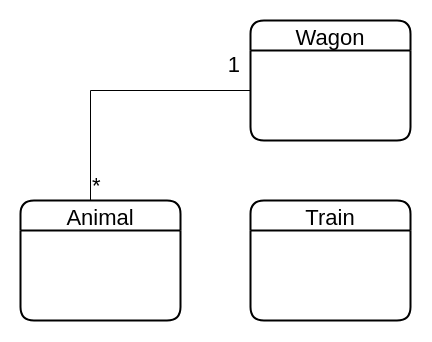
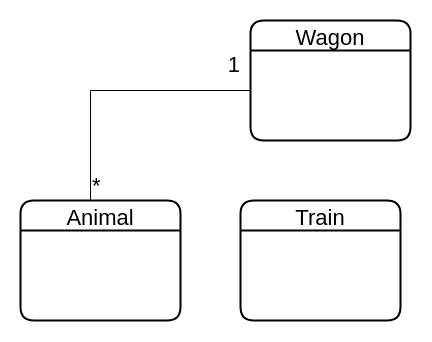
  <mxCell id="0" />
  <mxCell id="1" parent="0" />
  <mxCell id="2" value="Animal" style="swimlane;childLayout=stackLayout;horizontal=1;startSize=30;horizontalStack=0;rounded=1;fontSize=22;fontStyle=0;strokeWidth=2;resizeParent=0;resizeLast=1;shadow=0;dashed=0;align=center;" vertex="1" parent="1"><mxGeometry x="20" y="200" width="160" height="120" as="geometry" /></mxCell>
  <mxCell id="3" value="" style="endArrow=none;html=1;rounded=0;exitX=0.5;exitY=0;exitDx=0;exitDy=0;entryX=0;entryY=0.5;entryDx=0;entryDy=0;edgeStyle=orthogonalEdgeStyle;fontSize=22;" edge="1" parent="1" source="2" target="7"><mxGeometry relative="1" as="geometry"><mxPoint x="89.76" y="319.91" as="sourcePoint" /><mxPoint x="149.36" y="491.32" as="targetPoint" /><Array as="points"><mxPoint x="90" y="200" /><mxPoint x="90" y="90" /><mxPoint x="250" y="90" /></Array></mxGeometry></mxCell>
  <mxCell id="4" value="*" style="resizable=0;html=1;align=left;verticalAlign=bottom;fontSize=22;" connectable="0" vertex="1" parent="3"><mxGeometry x="-1" relative="1" as="geometry"><mxPoint x="-10" as="offset" /></mxGeometry></mxCell>
  <mxCell id="5" value="1" style="resizable=0;html=1;align=right;verticalAlign=bottom;fontSize=22;" connectable="0" vertex="1" parent="3"><mxGeometry x="1" relative="1" as="geometry"><mxPoint x="-10" y="-1" as="offset" /></mxGeometry></mxCell>
- <mxCell id="6" value="Train" style="swimlane;childLayout=stackLayout;horizontal=1;startSize=30;horizontalStack=0;rounded=1;fontSize=22;fontStyle=0;strokeWidth=2;resizeParent=0;resizeLast=1;shadow=0;dashed=0;align=center;" vertex="1" parent="1"><mxGeometry x="250" y="200" width="160" height="120" as="geometry" /></mxCell>
+ <mxCell id="6" value="Train" style="swimlane;childLayout=stackLayout;horizontal=1;startSize=30;horizontalStack=0;rounded=1;fontSize=22;fontStyle=0;strokeWidth=2;resizeParent=0;resizeLast=1;shadow=0;dashed=0;align=center;" vertex="1" parent="1"><mxGeometry x="240" y="200" width="160" height="120" as="geometry" /></mxCell>
  <mxCell id="7" value="Wagon" style="swimlane;childLayout=stackLayout;horizontal=1;startSize=30;horizontalStack=0;rounded=1;fontSize=22;fontStyle=0;strokeWidth=2;resizeParent=0;resizeLast=1;shadow=0;dashed=0;align=center;" vertex="1" parent="1"><mxGeometry x="250" y="20" width="160" height="120" as="geometry" /></mxCell>
